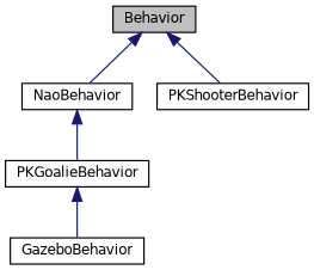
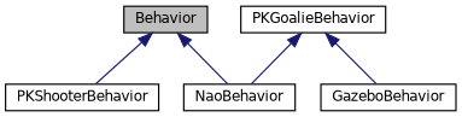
  digraph {
    node [color=black fillcolor=white fontname=Helvetica fontsize=10 shape=record style=filled]
    edge [color=midnightblue dir=back fontname=Helvetica fontsize=10 labelfontname=Helvetica labelfontsize=10 style=solid]
    n1 [fillcolor=grey75 fontcolor=black height=0.2 label=Behavior width=0.4]
    n2 [height=0.2 label=NaoBehavior width=0.4]
    n3 [height=0.2 label=PKShooterBehavior width=0.4]
    n4 [height=0.2 label=PKGoalieBehavior width=0.4]
    n5 [height=0.2 label=GazeboBehavior width=0.4]
    n1 -> n2
    n1 -> n3
-   n2 -> n4
+   n4 -> n2
    n4 -> n5
  }
